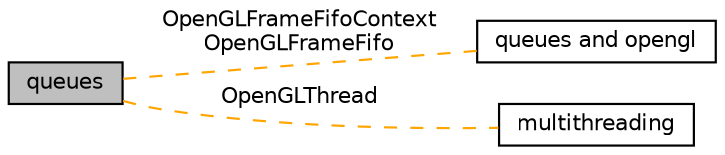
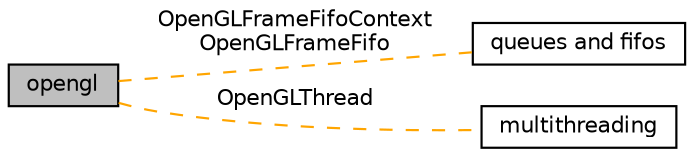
  digraph {
    rankdir=LR
    node [color=black fillcolor=white fontname=Helvetica fontsize=10 shape=record style=filled]
    edge [color=orange dir=none fontname=Helvetica fontsize=10 labelfontname=Helvetica labelfontsize=10 shape=plaintext style=dashed]
-   n1 [fillcolor=grey75 fontcolor=black height=0.2 label=queues width=0.4]
-   n2 [height=0.2 label="queues and opengl" width=0.4]
+   n1 [fillcolor=grey75 fontcolor=black height=0.2 label=opengl width=0.4]
+   n2 [height=0.2 label="queues and fifos" width=0.4]
    n3 [height=0.2 label=multithreading width=0.4]
    n1 -> n2 [label="OpenGLFrameFifoContext\nOpenGLFrameFifo"]
    n1 -> n3 [label=OpenGLThread]
  }
